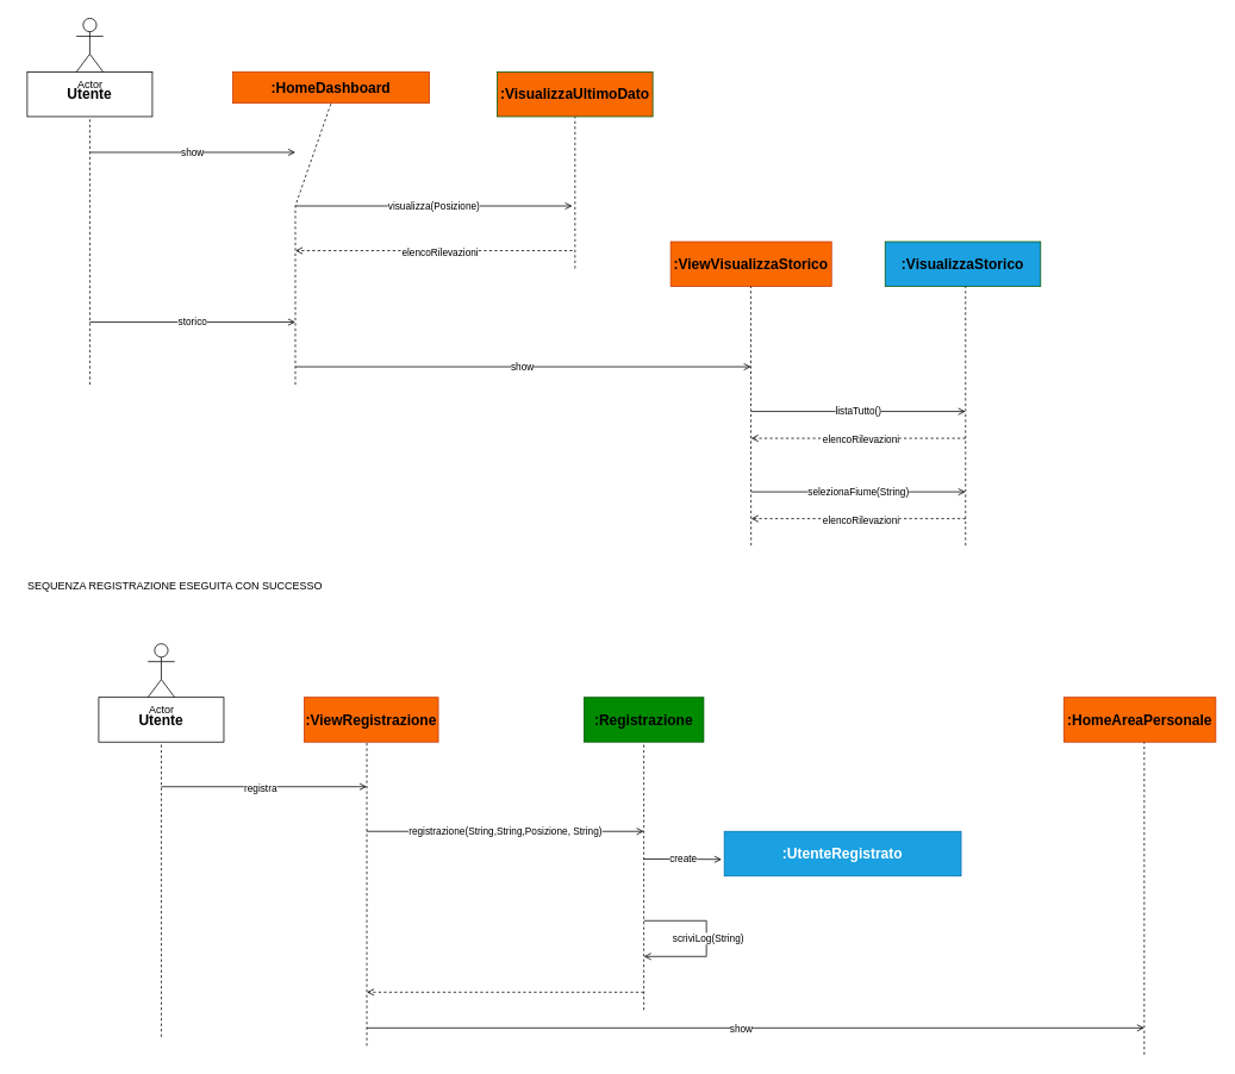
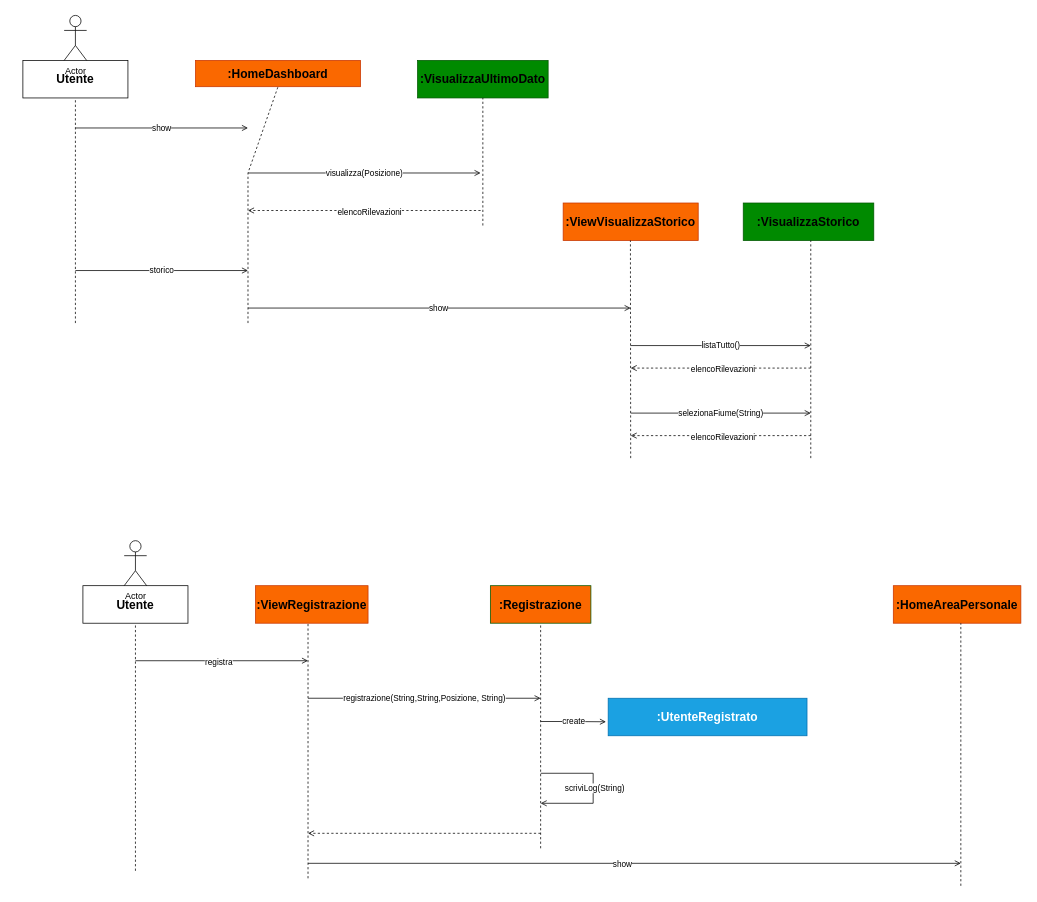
  <mxCell id="0" />
  <mxCell id="1" parent="0" />
  <mxCell id="2" value="&lt;span style=&quot;font-size: 16px; font-weight: 700;&quot;&gt;Utente&lt;/span&gt;" style="html=1;whiteSpace=wrap;fontColor=default;" parent="1" vertex="1"><mxGeometry x="30" y="80" width="140" height="50" as="geometry" /></mxCell>
  <mxCell id="3" value="" style="endArrow=none;dashed=1;html=1;rounded=0;entryX=0.5;entryY=1;entryDx=0;entryDy=0;" parent="1" target="2" edge="1"><mxGeometry width="50" height="50" relative="1" as="geometry"><mxPoint x="100" y="430" as="sourcePoint" /><mxPoint x="120" y="170" as="targetPoint" /></mxGeometry></mxCell>
  <mxCell id="4" value="&lt;span style=&quot;font-size: 16px; font-weight: 700;&quot;&gt;:HomeDashboard&lt;/span&gt;" style="html=1;whiteSpace=wrap;fontColor=#000000;fillColor=#fa6800;strokeColor=#C73500;" parent="1" vertex="1"><mxGeometry x="260" y="80" width="220" height="35" as="geometry" /></mxCell>
  <mxCell id="5" value="" style="endArrow=none;dashed=1;html=1;rounded=0;entryX=0.5;entryY=1;entryDx=0;entryDy=0;" parent="1" target="4" edge="1"><mxGeometry width="50" height="50" relative="1" as="geometry"><mxPoint x="330" y="430" as="sourcePoint" /><mxPoint x="350" y="170" as="targetPoint" /><Array as="points"><mxPoint x="330" y="230" /></Array></mxGeometry></mxCell>
- <mxCell id="6" value="&lt;span style=&quot;font-size: 16px; font-weight: 700;&quot;&gt;&lt;font style=&quot;color: rgb(0, 0, 0);&quot;&gt;:VisualizzaUltimoDato&lt;/font&gt;&lt;/span&gt;" style="html=1;whiteSpace=wrap;fontColor=#ffffff;fillColor=#fa6800;strokeColor=#005700;" parent="1" vertex="1"><mxGeometry x="556" y="80" width="174" height="50" as="geometry" /></mxCell>
+ <mxCell id="6" value="&lt;span style=&quot;font-size: 16px; font-weight: 700;&quot;&gt;&lt;font style=&quot;color: rgb(0, 0, 0);&quot;&gt;:VisualizzaUltimoDato&lt;/font&gt;&lt;/span&gt;" style="html=1;whiteSpace=wrap;fontColor=#ffffff;fillColor=#008a00;strokeColor=#005700;" parent="1" vertex="1"><mxGeometry x="556" y="80" width="174" height="50" as="geometry" /></mxCell>
  <mxCell id="7" value="" style="endArrow=none;dashed=1;html=1;rounded=0;" parent="1" edge="1"><mxGeometry width="50" height="50" relative="1" as="geometry"><mxPoint x="643" y="300" as="sourcePoint" /><mxPoint x="643" y="130" as="targetPoint" /></mxGeometry></mxCell>
  <mxCell id="8" value="" style="endArrow=open;dashed=1;endFill=0;html=1;rounded=0;" parent="1" edge="1"><mxGeometry width="160" relative="1" as="geometry"><mxPoint x="640" y="280" as="sourcePoint" /><mxPoint x="330" y="280" as="targetPoint" /></mxGeometry></mxCell>
  <mxCell id="9" value="elencoRilevazioni" style="edgeLabel;html=1;align=center;verticalAlign=middle;resizable=0;points=[];" parent="8" connectable="0" vertex="1"><mxGeometry x="-0.039" y="1" relative="1" as="geometry"><mxPoint as="offset" /></mxGeometry></mxCell>
  <mxCell id="10" value="Actor" style="shape=umlActor;verticalLabelPosition=bottom;verticalAlign=top;html=1;" parent="1" vertex="1"><mxGeometry x="85" y="20" width="30" height="60" as="geometry" /></mxCell>
  <mxCell id="11" value="" style="endArrow=open;html=1;rounded=0;endFill=0;" parent="1" edge="1"><mxGeometry width="50" height="50" relative="1" as="geometry"><mxPoint x="330" y="230" as="sourcePoint" /><mxPoint x="640" y="230" as="targetPoint" /></mxGeometry></mxCell>
  <mxCell id="12" value="visualizza(Posizione)" style="edgeLabel;html=1;align=center;verticalAlign=middle;resizable=0;points=[];" parent="11" connectable="0" vertex="1"><mxGeometry x="-0.007" y="1" relative="1" as="geometry"><mxPoint as="offset" /></mxGeometry></mxCell>
  <mxCell id="13" value="" style="endArrow=open;html=1;rounded=0;endFill=0;" parent="1" edge="1"><mxGeometry width="50" height="50" relative="1" as="geometry"><mxPoint x="100" y="170" as="sourcePoint" /><mxPoint x="330" y="170" as="targetPoint" /></mxGeometry></mxCell>
  <mxCell id="14" value="show" style="edgeLabel;html=1;align=center;verticalAlign=middle;resizable=0;points=[];" parent="13" connectable="0" vertex="1"><mxGeometry x="-0.007" y="1" relative="1" as="geometry"><mxPoint as="offset" /></mxGeometry></mxCell>
  <mxCell id="15" value="" style="endArrow=open;html=1;rounded=0;endFill=0;" parent="1" edge="1"><mxGeometry width="50" height="50" relative="1" as="geometry"><mxPoint x="100" y="360" as="sourcePoint" /><mxPoint x="330" y="360" as="targetPoint" /></mxGeometry></mxCell>
  <mxCell id="16" value="storico" style="edgeLabel;html=1;align=center;verticalAlign=middle;resizable=0;points=[];" parent="15" connectable="0" vertex="1"><mxGeometry x="-0.007" y="1" relative="1" as="geometry"><mxPoint as="offset" /></mxGeometry></mxCell>
  <mxCell id="17" value="" style="endArrow=open;html=1;rounded=0;endFill=0;" parent="1" edge="1"><mxGeometry width="50" height="50" relative="1" as="geometry"><mxPoint x="330" y="410" as="sourcePoint" /><mxPoint x="840" y="410" as="targetPoint" /></mxGeometry></mxCell>
  <mxCell id="18" value="show" style="edgeLabel;html=1;align=center;verticalAlign=middle;resizable=0;points=[];" parent="17" connectable="0" vertex="1"><mxGeometry x="-0.007" y="1" relative="1" as="geometry"><mxPoint as="offset" /></mxGeometry></mxCell>
  <mxCell id="19" value="&lt;span style=&quot;font-size: 16px; font-weight: 700;&quot;&gt;:ViewVisualizzaStorico&lt;/span&gt;" style="html=1;whiteSpace=wrap;fontColor=#000000;fillColor=#fa6800;strokeColor=#C73500;" parent="1" vertex="1"><mxGeometry x="750" y="270" width="180" height="50" as="geometry" /></mxCell>
  <mxCell id="20" value="" style="endArrow=none;dashed=1;html=1;rounded=0;" parent="1" edge="1"><mxGeometry width="50" height="50" relative="1" as="geometry"><mxPoint x="840" y="610" as="sourcePoint" /><mxPoint x="839.66" y="320" as="targetPoint" /></mxGeometry></mxCell>
- <mxCell id="21" value="&lt;span style=&quot;font-size: 16px; font-weight: 700;&quot;&gt;&lt;font style=&quot;color: rgb(0, 0, 0);&quot;&gt;:VisualizzaStorico&lt;/font&gt;&lt;/span&gt;" style="html=1;whiteSpace=wrap;fillColor=#1ba1e2;strokeColor=#005700;shadow=0;fontColor=#ffffff;" parent="1" vertex="1"><mxGeometry x="990" y="270" width="174" height="50" as="geometry" /></mxCell>
+ <mxCell id="21" value="&lt;span style=&quot;font-size: 16px; font-weight: 700;&quot;&gt;&lt;font style=&quot;color: rgb(0, 0, 0);&quot;&gt;:VisualizzaStorico&lt;/font&gt;&lt;/span&gt;" style="html=1;whiteSpace=wrap;fillColor=#008a00;strokeColor=#005700;shadow=0;fontColor=#ffffff;" parent="1" vertex="1"><mxGeometry x="990" y="270" width="174" height="50" as="geometry" /></mxCell>
  <mxCell id="22" value="" style="endArrow=none;dashed=1;html=1;rounded=0;" parent="1" edge="1"><mxGeometry width="50" height="50" relative="1" as="geometry"><mxPoint x="1080" y="610" as="sourcePoint" /><mxPoint x="1080" y="320" as="targetPoint" /></mxGeometry></mxCell>
  <mxCell id="23" value="" style="endArrow=open;html=1;rounded=0;endFill=0;" parent="1" edge="1"><mxGeometry width="50" height="50" relative="1" as="geometry"><mxPoint x="840" y="460" as="sourcePoint" /><mxPoint x="1080" y="460" as="targetPoint" /></mxGeometry></mxCell>
  <mxCell id="24" value="listaTutto()" style="edgeLabel;html=1;align=center;verticalAlign=middle;resizable=0;points=[];" parent="23" connectable="0" vertex="1"><mxGeometry x="-0.007" y="1" relative="1" as="geometry"><mxPoint as="offset" /></mxGeometry></mxCell>
  <mxCell id="25" value="" style="endArrow=open;dashed=1;endFill=0;html=1;rounded=0;" parent="1" edge="1"><mxGeometry width="160" relative="1" as="geometry"><mxPoint x="1080" y="490" as="sourcePoint" /><mxPoint x="840" y="490" as="targetPoint" /></mxGeometry></mxCell>
  <mxCell id="26" value="elencoRilevazioni" style="edgeLabel;html=1;align=center;verticalAlign=middle;resizable=0;points=[];" parent="25" connectable="0" vertex="1"><mxGeometry x="-0.039" y="1" relative="1" as="geometry"><mxPoint x="-3" as="offset" /></mxGeometry></mxCell>
  <mxCell id="27" value="" style="endArrow=open;html=1;rounded=0;endFill=0;" parent="1" edge="1"><mxGeometry width="50" height="50" relative="1" as="geometry"><mxPoint x="840" y="550" as="sourcePoint" /><mxPoint x="1080" y="550" as="targetPoint" /></mxGeometry></mxCell>
  <mxCell id="28" value="selezionaFiume(String)" style="edgeLabel;html=1;align=center;verticalAlign=middle;resizable=0;points=[];" parent="27" connectable="0" vertex="1"><mxGeometry x="-0.007" y="1" relative="1" as="geometry"><mxPoint as="offset" /></mxGeometry></mxCell>
  <mxCell id="29" value="" style="endArrow=open;dashed=1;endFill=0;html=1;rounded=0;" parent="1" edge="1"><mxGeometry width="160" relative="1" as="geometry"><mxPoint x="1080" y="580" as="sourcePoint" /><mxPoint x="840" y="580" as="targetPoint" /></mxGeometry></mxCell>
  <mxCell id="30" value="elencoRilevazioni" style="edgeLabel;html=1;align=center;verticalAlign=middle;resizable=0;points=[];" parent="29" connectable="0" vertex="1"><mxGeometry x="-0.039" y="1" relative="1" as="geometry"><mxPoint x="-3" as="offset" /></mxGeometry></mxCell>
- <mxCell id="31" value="SEQUENZA REGISTRAZIONE ESEGUITA CON SUCCESSO" style="text;html=1;align=center;verticalAlign=middle;resizable=0;points=[];autosize=1;strokeColor=none;fillColor=none;" parent="1" vertex="1"><mxGeometry x="20" y="640" width="350" height="30" as="geometry" /></mxCell>
  <mxCell id="32" value="&lt;span style=&quot;font-size: 16px; font-weight: 700;&quot;&gt;Utente&lt;/span&gt;" style="html=1;whiteSpace=wrap;fontColor=default;" parent="1" vertex="1"><mxGeometry x="110" y="780" width="140" height="50" as="geometry" /></mxCell>
  <mxCell id="33" value="" style="endArrow=none;dashed=1;html=1;rounded=0;entryX=0.5;entryY=1;entryDx=0;entryDy=0;" parent="1" target="32" edge="1"><mxGeometry width="50" height="50" relative="1" as="geometry"><mxPoint x="180" y="1160" as="sourcePoint" /><mxPoint x="200" y="870" as="targetPoint" /></mxGeometry></mxCell>
  <mxCell id="34" value="&lt;span style=&quot;font-size: 16px; font-weight: 700;&quot;&gt;:ViewRegistrazione&lt;/span&gt;" style="html=1;whiteSpace=wrap;fontColor=#000000;fillColor=#fa6800;strokeColor=#C73500;" parent="1" vertex="1"><mxGeometry x="340" y="780" width="150" height="50" as="geometry" /></mxCell>
  <mxCell id="35" value="" style="endArrow=none;dashed=1;html=1;rounded=0;" parent="1" edge="1"><mxGeometry width="50" height="50" relative="1" as="geometry"><mxPoint x="410" y="1170" as="sourcePoint" /><mxPoint x="410" y="831" as="targetPoint" /><Array as="points"><mxPoint x="410" y="930" /></Array></mxGeometry></mxCell>
- <mxCell id="36" value="&lt;span style=&quot;font-size: 16px; font-weight: 700;&quot;&gt;&lt;font style=&quot;color: rgb(0, 0, 0);&quot;&gt;:Registrazione&lt;/font&gt;&lt;/span&gt;" style="html=1;whiteSpace=wrap;fontColor=#ffffff;fillColor=#008a00;strokeColor=#005700;" parent="1" vertex="1"><mxGeometry x="653" y="780" width="134" height="50" as="geometry" /></mxCell>
+ <mxCell id="36" value="&lt;span style=&quot;font-size: 16px; font-weight: 700;&quot;&gt;&lt;font style=&quot;color: rgb(0, 0, 0);&quot;&gt;:Registrazione&lt;/font&gt;&lt;/span&gt;" style="html=1;whiteSpace=wrap;fontColor=#ffffff;fillColor=#fa6800;strokeColor=#005700;" parent="1" vertex="1"><mxGeometry x="653" y="780" width="134" height="50" as="geometry" /></mxCell>
  <mxCell id="37" value="" style="endArrow=none;dashed=1;html=1;rounded=0;" parent="1" edge="1"><mxGeometry width="50" height="50" relative="1" as="geometry"><mxPoint x="720" y="1130" as="sourcePoint" /><mxPoint x="720" y="830" as="targetPoint" /></mxGeometry></mxCell>
  <mxCell id="38" value="Actor" style="shape=umlActor;verticalLabelPosition=bottom;verticalAlign=top;html=1;" parent="1" vertex="1"><mxGeometry x="165" y="720" width="30" height="60" as="geometry" /></mxCell>
  <mxCell id="39" value="" style="endArrow=open;html=1;rounded=0;endFill=0;" parent="1" edge="1"><mxGeometry width="50" height="50" relative="1" as="geometry"><mxPoint x="410" y="930" as="sourcePoint" /><mxPoint x="720" y="930" as="targetPoint" /></mxGeometry></mxCell>
  <mxCell id="40" value="registrazione(String,String,Posizione, String)" style="edgeLabel;html=1;align=center;verticalAlign=middle;resizable=0;points=[];" parent="39" connectable="0" vertex="1"><mxGeometry x="-0.007" y="1" relative="1" as="geometry"><mxPoint as="offset" /></mxGeometry></mxCell>
  <mxCell id="41" value="" style="endArrow=open;html=1;rounded=0;endFill=0;" parent="1" edge="1"><mxGeometry width="50" height="50" relative="1" as="geometry"><mxPoint x="180" y="880" as="sourcePoint" /><mxPoint x="410" y="880" as="targetPoint" /></mxGeometry></mxCell>
  <mxCell id="42" value="registra" style="edgeLabel;html=1;align=center;verticalAlign=middle;resizable=0;points=[];" parent="41" connectable="0" vertex="1"><mxGeometry x="-0.04" y="-1" relative="1" as="geometry"><mxPoint as="offset" /></mxGeometry></mxCell>
  <mxCell id="43" value="&lt;span style=&quot;font-size: 16px; font-weight: 700;&quot;&gt;:UtenteRegistrato&lt;/span&gt;" style="html=1;whiteSpace=wrap;fontColor=#ffffff;fillColor=#1ba1e2;strokeColor=#006EAF;" parent="1" vertex="1"><mxGeometry x="810" y="930" width="265" height="50" as="geometry" /></mxCell>
  <mxCell id="44" value="" style="endArrow=open;html=1;rounded=0;endFill=0;entryX=-0.011;entryY=0.627;entryDx=0;entryDy=0;entryPerimeter=0;" parent="1" target="43" edge="1"><mxGeometry width="50" height="50" relative="1" as="geometry"><mxPoint x="720" y="961" as="sourcePoint" /><mxPoint x="1150" y="890" as="targetPoint" /><Array as="points"><mxPoint x="750" y="961" /></Array></mxGeometry></mxCell>
  <mxCell id="45" value="create" style="edgeLabel;html=1;align=center;verticalAlign=middle;resizable=0;points=[];" parent="44" connectable="0" vertex="1"><mxGeometry x="-0.007" y="1" relative="1" as="geometry"><mxPoint as="offset" /></mxGeometry></mxCell>
  <mxCell id="46" value="" style="endArrow=open;html=1;rounded=0;endFill=0;" parent="1" edge="1"><mxGeometry width="50" height="50" relative="1" as="geometry"><mxPoint x="720" y="1030" as="sourcePoint" /><mxPoint x="720" y="1070" as="targetPoint" /><Array as="points"><mxPoint x="790" y="1030" /><mxPoint x="790" y="1070" /></Array></mxGeometry></mxCell>
  <mxCell id="47" value="scriviLog(String)" style="edgeLabel;html=1;align=center;verticalAlign=middle;resizable=0;points=[];" parent="46" connectable="0" vertex="1"><mxGeometry x="-0.007" y="1" relative="1" as="geometry"><mxPoint as="offset" /></mxGeometry></mxCell>
  <mxCell id="48" value="" style="endArrow=open;dashed=1;endFill=0;html=1;rounded=0;" parent="1" edge="1"><mxGeometry width="160" relative="1" as="geometry"><mxPoint x="720" y="1110" as="sourcePoint" /><mxPoint x="410" y="1110" as="targetPoint" /></mxGeometry></mxCell>
  <mxCell id="49" value="&lt;span style=&quot;font-size: 16px; font-weight: 700;&quot;&gt;:HomeAreaPersonale&lt;/span&gt;" style="html=1;whiteSpace=wrap;fontColor=#000000;fillColor=#fa6800;strokeColor=#C73500;" parent="1" vertex="1"><mxGeometry x="1190" y="780" width="170" height="50" as="geometry" /></mxCell>
  <mxCell id="50" value="" style="endArrow=none;dashed=1;html=1;rounded=0;" parent="1" edge="1"><mxGeometry width="50" height="50" relative="1" as="geometry"><mxPoint x="1280" y="1180" as="sourcePoint" /><mxPoint x="1280" y="830" as="targetPoint" /><Array as="points"><mxPoint x="1280" y="929" /></Array></mxGeometry></mxCell>
  <mxCell id="51" value="" style="endArrow=open;html=1;rounded=0;endFill=0;" parent="1" edge="1"><mxGeometry width="50" height="50" relative="1" as="geometry"><mxPoint x="410" y="1150" as="sourcePoint" /><mxPoint x="1280" y="1150" as="targetPoint" /></mxGeometry></mxCell>
  <mxCell id="52" value="show" style="edgeLabel;html=1;align=center;verticalAlign=middle;resizable=0;points=[];" parent="51" connectable="0" vertex="1"><mxGeometry x="-0.04" y="-1" relative="1" as="geometry"><mxPoint as="offset" /></mxGeometry></mxCell>
